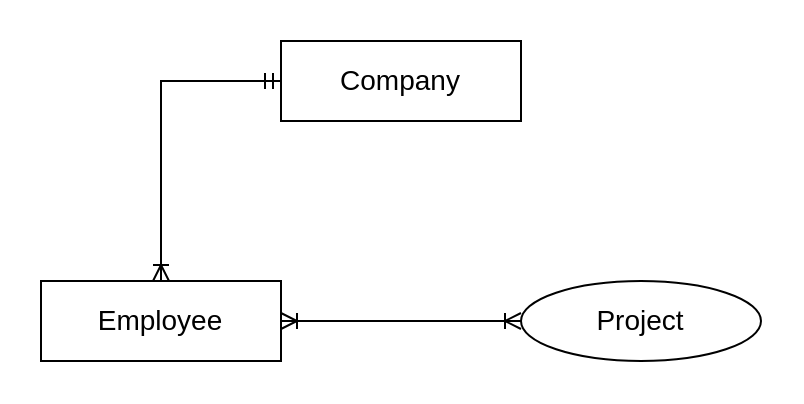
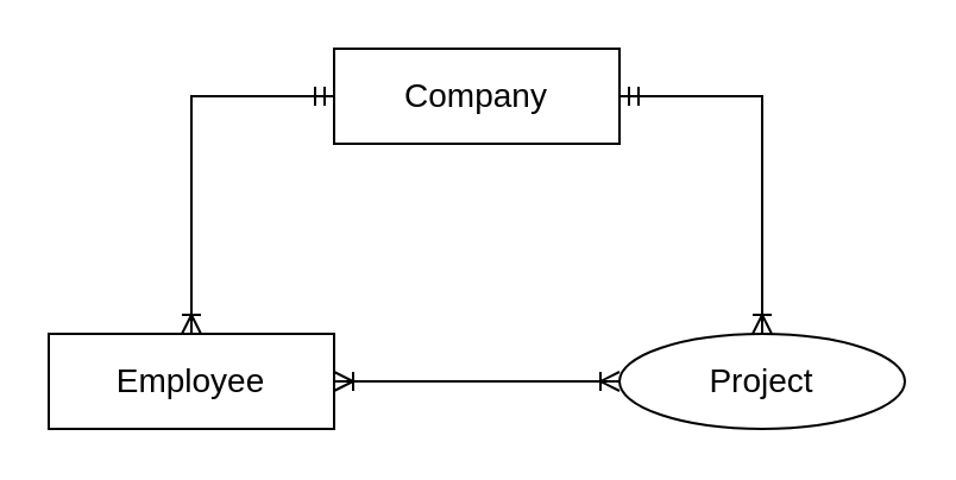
  <mxCell id="0" />
  <mxCell id="1" parent="0" />
  <mxCell id="2" value="Company" style="whiteSpace=wrap;html=1;align=center;fontSize=14;" vertex="1" parent="1"><mxGeometry x="140" y="20" width="120" height="40" as="geometry" /></mxCell>
  <mxCell id="3" value="Project" style="ellipse;whiteSpace=wrap;html=1;align=center;fontSize=14;" vertex="1" parent="1"><mxGeometry x="260" y="140" width="120" height="40" as="geometry" /></mxCell>
  <mxCell id="4" value="Employee" style="whiteSpace=wrap;html=1;align=center;fontSize=14;" vertex="1" parent="1"><mxGeometry x="20" y="140" width="120" height="40" as="geometry" /></mxCell>
  <mxCell id="5" value="" style="fontSize=12;html=1;endArrow=ERoneToMany;startArrow=ERoneToMany;rounded=0;entryX=0;entryY=0.5;entryDx=0;entryDy=0;exitX=1;exitY=0.5;exitDx=0;exitDy=0;" edge="1" parent="1" source="4" target="3"><mxGeometry width="100" height="100" relative="1" as="geometry"><mxPoint x="40" y="530" as="sourcePoint" /><mxPoint x="220" y="390" as="targetPoint" /></mxGeometry></mxCell>
  <mxCell id="6" value="" style="fontSize=12;html=1;endArrow=ERoneToMany;startArrow=ERmandOne;rounded=0;entryX=0.5;entryY=0;entryDx=0;entryDy=0;exitX=0;exitY=0.5;exitDx=0;exitDy=0;" edge="1" parent="1" source="2" target="4"><mxGeometry width="100" height="100" relative="1" as="geometry"><mxPoint x="210" y="340" as="sourcePoint" /><mxPoint x="310" y="240" as="targetPoint" /><Array as="points"><mxPoint x="80" y="40" /></Array></mxGeometry></mxCell>
+ <mxCell id="7" value="" style="fontSize=12;html=1;endArrow=ERoneToMany;startArrow=ERmandOne;rounded=0;entryX=0.5;entryY=0;entryDx=0;entryDy=0;exitX=1;exitY=0.5;exitDx=0;exitDy=0;" edge="1" parent="1" source="2" target="3"><mxGeometry width="100" height="100" relative="1" as="geometry"><mxPoint x="250" y="370" as="sourcePoint" /><mxPoint x="350" y="270" as="targetPoint" /><Array as="points"><mxPoint x="320" y="40" /></Array></mxGeometry></mxCell>
